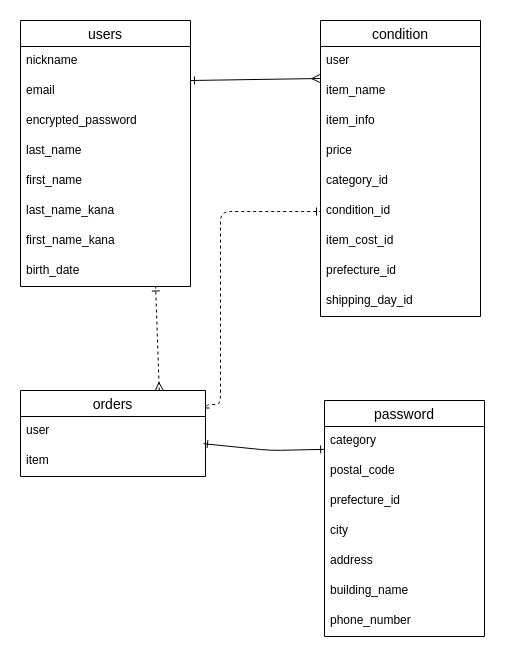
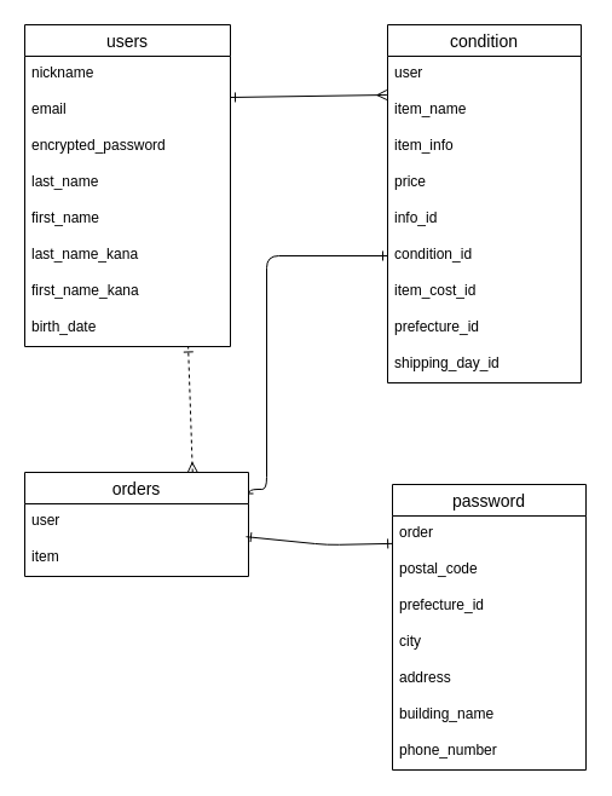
  <mxCell id="0" />
  <mxCell id="1" parent="0" />
  <mxCell id="2" style="edgeStyle=none;html=1;exitX=-0.004;exitY=1.067;exitDx=0;exitDy=0;entryX=1;entryY=0.5;entryDx=0;entryDy=0;startArrow=ERmany;startFill=0;endArrow=ERone;endFill=0;exitPerimeter=0;" parent="1" edge="1" source="13"><mxGeometry relative="1" as="geometry"><mxPoint x="320" y="70" as="sourcePoint" /><mxPoint x="190" y="80" as="targetPoint" /></mxGeometry></mxCell>
  <mxCell id="3" value="users" style="swimlane;fontStyle=0;childLayout=stackLayout;horizontal=1;startSize=26;horizontalStack=0;resizeParent=1;resizeParentMax=0;resizeLast=0;collapsible=1;marginBottom=0;align=center;fontSize=14;" parent="1" vertex="1"><mxGeometry x="20" y="20" width="170" height="266" as="geometry" /></mxCell>
  <mxCell id="4" value="nickname" style="text;strokeColor=none;fillColor=none;spacingLeft=4;spacingRight=4;overflow=hidden;rotatable=0;points=[[0,0.5],[1,0.5]];portConstraint=eastwest;fontSize=12;" parent="3" vertex="1"><mxGeometry y="26" width="170" height="30" as="geometry" /></mxCell>
  <mxCell id="5" value="email" style="text;strokeColor=none;fillColor=none;spacingLeft=4;spacingRight=4;overflow=hidden;rotatable=0;points=[[0,0.5],[1,0.5]];portConstraint=eastwest;fontSize=12;" vertex="1" parent="3"><mxGeometry y="56" width="170" height="30" as="geometry" /></mxCell>
  <mxCell id="6" value="encrypted_password" style="text;strokeColor=none;fillColor=none;spacingLeft=4;spacingRight=4;overflow=hidden;rotatable=0;points=[[0,0.5],[1,0.5]];portConstraint=eastwest;fontSize=12;" vertex="1" parent="3"><mxGeometry y="86" width="170" height="30" as="geometry" /></mxCell>
  <mxCell id="7" value="last_name" style="text;strokeColor=none;fillColor=none;spacingLeft=4;spacingRight=4;overflow=hidden;rotatable=0;points=[[0,0.5],[1,0.5]];portConstraint=eastwest;fontSize=12;" vertex="1" parent="3"><mxGeometry y="116" width="170" height="30" as="geometry" /></mxCell>
  <mxCell id="8" value="first_name" style="text;strokeColor=none;fillColor=none;spacingLeft=4;spacingRight=4;overflow=hidden;rotatable=0;points=[[0,0.5],[1,0.5]];portConstraint=eastwest;fontSize=12;" vertex="1" parent="3"><mxGeometry y="146" width="170" height="30" as="geometry" /></mxCell>
  <mxCell id="9" value="last_name_kana" style="text;strokeColor=none;fillColor=none;spacingLeft=4;spacingRight=4;overflow=hidden;rotatable=0;points=[[0,0.5],[1,0.5]];portConstraint=eastwest;fontSize=12;" vertex="1" parent="3"><mxGeometry y="176" width="170" height="30" as="geometry" /></mxCell>
  <mxCell id="10" value="first_name_kana" style="text;strokeColor=none;fillColor=none;spacingLeft=4;spacingRight=4;overflow=hidden;rotatable=0;points=[[0,0.5],[1,0.5]];portConstraint=eastwest;fontSize=12;" vertex="1" parent="3"><mxGeometry y="206" width="170" height="30" as="geometry" /></mxCell>
  <mxCell id="11" value="birth_date" style="text;strokeColor=none;fillColor=none;spacingLeft=4;spacingRight=4;overflow=hidden;rotatable=0;points=[[0,0.5],[1,0.5]];portConstraint=eastwest;fontSize=12;" vertex="1" parent="3"><mxGeometry y="236" width="170" height="30" as="geometry" /></mxCell>
  <mxCell id="12" value="condition" style="swimlane;fontStyle=0;childLayout=stackLayout;horizontal=1;startSize=26;horizontalStack=0;resizeParent=1;resizeParentMax=0;resizeLast=0;collapsible=1;marginBottom=0;align=center;fontSize=14;" parent="1" vertex="1"><mxGeometry x="320" y="20" width="160" height="296" as="geometry" /></mxCell>
  <mxCell id="13" value="user" style="text;strokeColor=none;fillColor=none;spacingLeft=4;spacingRight=4;overflow=hidden;rotatable=0;points=[[0,0.5],[1,0.5]];portConstraint=eastwest;fontSize=12;" parent="12" vertex="1"><mxGeometry y="26" width="160" height="30" as="geometry" /></mxCell>
  <mxCell id="14" value="item_name" style="text;strokeColor=none;fillColor=none;spacingLeft=4;spacingRight=4;overflow=hidden;rotatable=0;points=[[0,0.5],[1,0.5]];portConstraint=eastwest;fontSize=12;" parent="12" vertex="1"><mxGeometry y="56" width="160" height="30" as="geometry" /></mxCell>
  <mxCell id="15" value="item_info" style="text;strokeColor=none;fillColor=none;spacingLeft=4;spacingRight=4;overflow=hidden;rotatable=0;points=[[0,0.5],[1,0.5]];portConstraint=eastwest;fontSize=12;" parent="12" vertex="1"><mxGeometry y="86" width="160" height="30" as="geometry" /></mxCell>
  <mxCell id="16" value="price" style="text;strokeColor=none;fillColor=none;spacingLeft=4;spacingRight=4;overflow=hidden;rotatable=0;points=[[0,0.5],[1,0.5]];portConstraint=eastwest;fontSize=12;" parent="12" vertex="1"><mxGeometry y="116" width="160" height="30" as="geometry" /></mxCell>
- <mxCell id="17" value="category_id" style="text;strokeColor=none;fillColor=none;spacingLeft=4;spacingRight=4;overflow=hidden;rotatable=0;points=[[0,0.5],[1,0.5]];portConstraint=eastwest;fontSize=12;" parent="12" vertex="1"><mxGeometry y="146" width="160" height="30" as="geometry" /></mxCell>
+ <mxCell id="17" value="info_id" style="text;strokeColor=none;fillColor=none;spacingLeft=4;spacingRight=4;overflow=hidden;rotatable=0;points=[[0,0.5],[1,0.5]];portConstraint=eastwest;fontSize=12;" parent="12" vertex="1"><mxGeometry y="146" width="160" height="30" as="geometry" /></mxCell>
  <mxCell id="18" value="condition_id" style="text;strokeColor=none;fillColor=none;spacingLeft=4;spacingRight=4;overflow=hidden;rotatable=0;points=[[0,0.5],[1,0.5]];portConstraint=eastwest;fontSize=12;" parent="12" vertex="1"><mxGeometry y="176" width="160" height="30" as="geometry" /></mxCell>
  <mxCell id="19" value="item_cost_id" style="text;strokeColor=none;fillColor=none;spacingLeft=4;spacingRight=4;overflow=hidden;rotatable=0;points=[[0,0.5],[1,0.5]];portConstraint=eastwest;fontSize=12;" parent="12" vertex="1"><mxGeometry y="206" width="160" height="30" as="geometry" /></mxCell>
  <mxCell id="20" value="prefecture_id" style="text;strokeColor=none;fillColor=none;spacingLeft=4;spacingRight=4;overflow=hidden;rotatable=0;points=[[0,0.5],[1,0.5]];portConstraint=eastwest;fontSize=12;" parent="12" vertex="1"><mxGeometry y="236" width="160" height="30" as="geometry" /></mxCell>
  <mxCell id="21" value="shipping_day_id" style="text;strokeColor=none;fillColor=none;spacingLeft=4;spacingRight=4;overflow=hidden;rotatable=0;points=[[0,0.5],[1,0.5]];portConstraint=eastwest;fontSize=12;" vertex="1" parent="12"><mxGeometry y="266" width="160" height="30" as="geometry" /></mxCell>
  <mxCell id="22" style="edgeStyle=none;html=1;exitX=0.75;exitY=0;exitDx=0;exitDy=0;startArrow=ERmany;startFill=0;endArrow=ERone;endFill=0;entryX=0.795;entryY=1.016;entryDx=0;entryDy=0;entryPerimeter=0;dashed=1;" edge="1" parent="1" source="24" target="11"><mxGeometry relative="1" as="geometry"><mxPoint x="159" y="290" as="targetPoint" /></mxGeometry></mxCell>
- <mxCell id="23" style="edgeStyle=orthogonalEdgeStyle;html=1;exitX=1;exitY=0.25;exitDx=0;exitDy=0;entryX=0;entryY=0.5;entryDx=0;entryDy=0;startArrow=ERone;startFill=0;endArrow=ERone;endFill=0;dashed=1;" edge="1" parent="1" source="24" target="18"><mxGeometry relative="1" as="geometry"><Array as="points"><mxPoint x="220" y="404" /><mxPoint x="220" y="211" /></Array></mxGeometry></mxCell>
+ <mxCell id="23" style="edgeStyle=orthogonalEdgeStyle;html=1;exitX=1;exitY=0.25;exitDx=0;exitDy=0;entryX=0;entryY=0.5;entryDx=0;entryDy=0;startArrow=ERone;startFill=0;endArrow=ERone;endFill=0;" edge="1" parent="1" source="24" target="18"><mxGeometry relative="1" as="geometry"><Array as="points"><mxPoint x="220" y="404" /><mxPoint x="220" y="211" /></Array></mxGeometry></mxCell>
  <mxCell id="24" value="orders" style="swimlane;fontStyle=0;childLayout=stackLayout;horizontal=1;startSize=26;horizontalStack=0;resizeParent=1;resizeParentMax=0;resizeLast=0;collapsible=1;marginBottom=0;align=center;fontSize=14;" vertex="1" parent="1"><mxGeometry x="20" y="390" width="185" height="86" as="geometry" /></mxCell>
  <mxCell id="25" value="user&#10;" style="text;strokeColor=none;fillColor=none;spacingLeft=4;spacingRight=4;overflow=hidden;rotatable=0;points=[[0,0.5],[1,0.5]];portConstraint=eastwest;fontSize=12;" vertex="1" parent="24"><mxGeometry y="26" width="185" height="30" as="geometry" /></mxCell>
  <mxCell id="26" value="item" style="text;strokeColor=none;fillColor=none;spacingLeft=4;spacingRight=4;overflow=hidden;rotatable=0;points=[[0,0.5],[1,0.5]];portConstraint=eastwest;fontSize=12;" vertex="1" parent="24"><mxGeometry y="56" width="185" height="30" as="geometry" /></mxCell>
  <mxCell id="27" style="edgeStyle=none;html=1;entryX=0.989;entryY=0.907;entryDx=0;entryDy=0;startArrow=ERone;startFill=0;endArrow=ERone;endFill=0;exitX=0.001;exitY=0.762;exitDx=0;exitDy=0;exitPerimeter=0;entryPerimeter=0;" edge="1" parent="1" source="29" target="25"><mxGeometry relative="1" as="geometry"><Array as="points"><mxPoint x="270" y="450" /></Array></mxGeometry></mxCell>
  <mxCell id="28" value="password" style="swimlane;fontStyle=0;childLayout=stackLayout;horizontal=1;startSize=26;horizontalStack=0;resizeParent=1;resizeParentMax=0;resizeLast=0;collapsible=1;marginBottom=0;align=center;fontSize=14;" vertex="1" parent="1"><mxGeometry x="324" y="400" width="160" height="236" as="geometry" /></mxCell>
- <mxCell id="29" value="category&#10;" style="text;strokeColor=none;fillColor=none;spacingLeft=4;spacingRight=4;overflow=hidden;rotatable=0;points=[[0,0.5],[1,0.5]];portConstraint=eastwest;fontSize=12;" vertex="1" parent="28"><mxGeometry y="26" width="160" height="30" as="geometry" /></mxCell>
+ <mxCell id="29" value="order&#10;" style="text;strokeColor=none;fillColor=none;spacingLeft=4;spacingRight=4;overflow=hidden;rotatable=0;points=[[0,0.5],[1,0.5]];portConstraint=eastwest;fontSize=12;" vertex="1" parent="28"><mxGeometry y="26" width="160" height="30" as="geometry" /></mxCell>
  <mxCell id="30" value="postal_code" style="text;strokeColor=none;fillColor=none;spacingLeft=4;spacingRight=4;overflow=hidden;rotatable=0;points=[[0,0.5],[1,0.5]];portConstraint=eastwest;fontSize=12;" vertex="1" parent="28"><mxGeometry y="56" width="160" height="30" as="geometry" /></mxCell>
  <mxCell id="31" value="prefecture_id" style="text;strokeColor=none;fillColor=none;spacingLeft=4;spacingRight=4;overflow=hidden;rotatable=0;points=[[0,0.5],[1,0.5]];portConstraint=eastwest;fontSize=12;" vertex="1" parent="28"><mxGeometry y="86" width="160" height="30" as="geometry" /></mxCell>
  <mxCell id="32" value="city" style="text;strokeColor=none;fillColor=none;spacingLeft=4;spacingRight=4;overflow=hidden;rotatable=0;points=[[0,0.5],[1,0.5]];portConstraint=eastwest;fontSize=12;" vertex="1" parent="28"><mxGeometry y="116" width="160" height="30" as="geometry" /></mxCell>
  <mxCell id="33" value="address" style="text;strokeColor=none;fillColor=none;spacingLeft=4;spacingRight=4;overflow=hidden;rotatable=0;points=[[0,0.5],[1,0.5]];portConstraint=eastwest;fontSize=12;" vertex="1" parent="28"><mxGeometry y="146" width="160" height="30" as="geometry" /></mxCell>
  <mxCell id="34" value="building_name" style="text;strokeColor=none;fillColor=none;spacingLeft=4;spacingRight=4;overflow=hidden;rotatable=0;points=[[0,0.5],[1,0.5]];portConstraint=eastwest;fontSize=12;" vertex="1" parent="28"><mxGeometry y="176" width="160" height="30" as="geometry" /></mxCell>
  <mxCell id="35" value="phone_number" style="text;strokeColor=none;fillColor=none;spacingLeft=4;spacingRight=4;overflow=hidden;rotatable=0;points=[[0,0.5],[1,0.5]];portConstraint=eastwest;fontSize=12;" vertex="1" parent="28"><mxGeometry y="206" width="160" height="30" as="geometry" /></mxCell>
